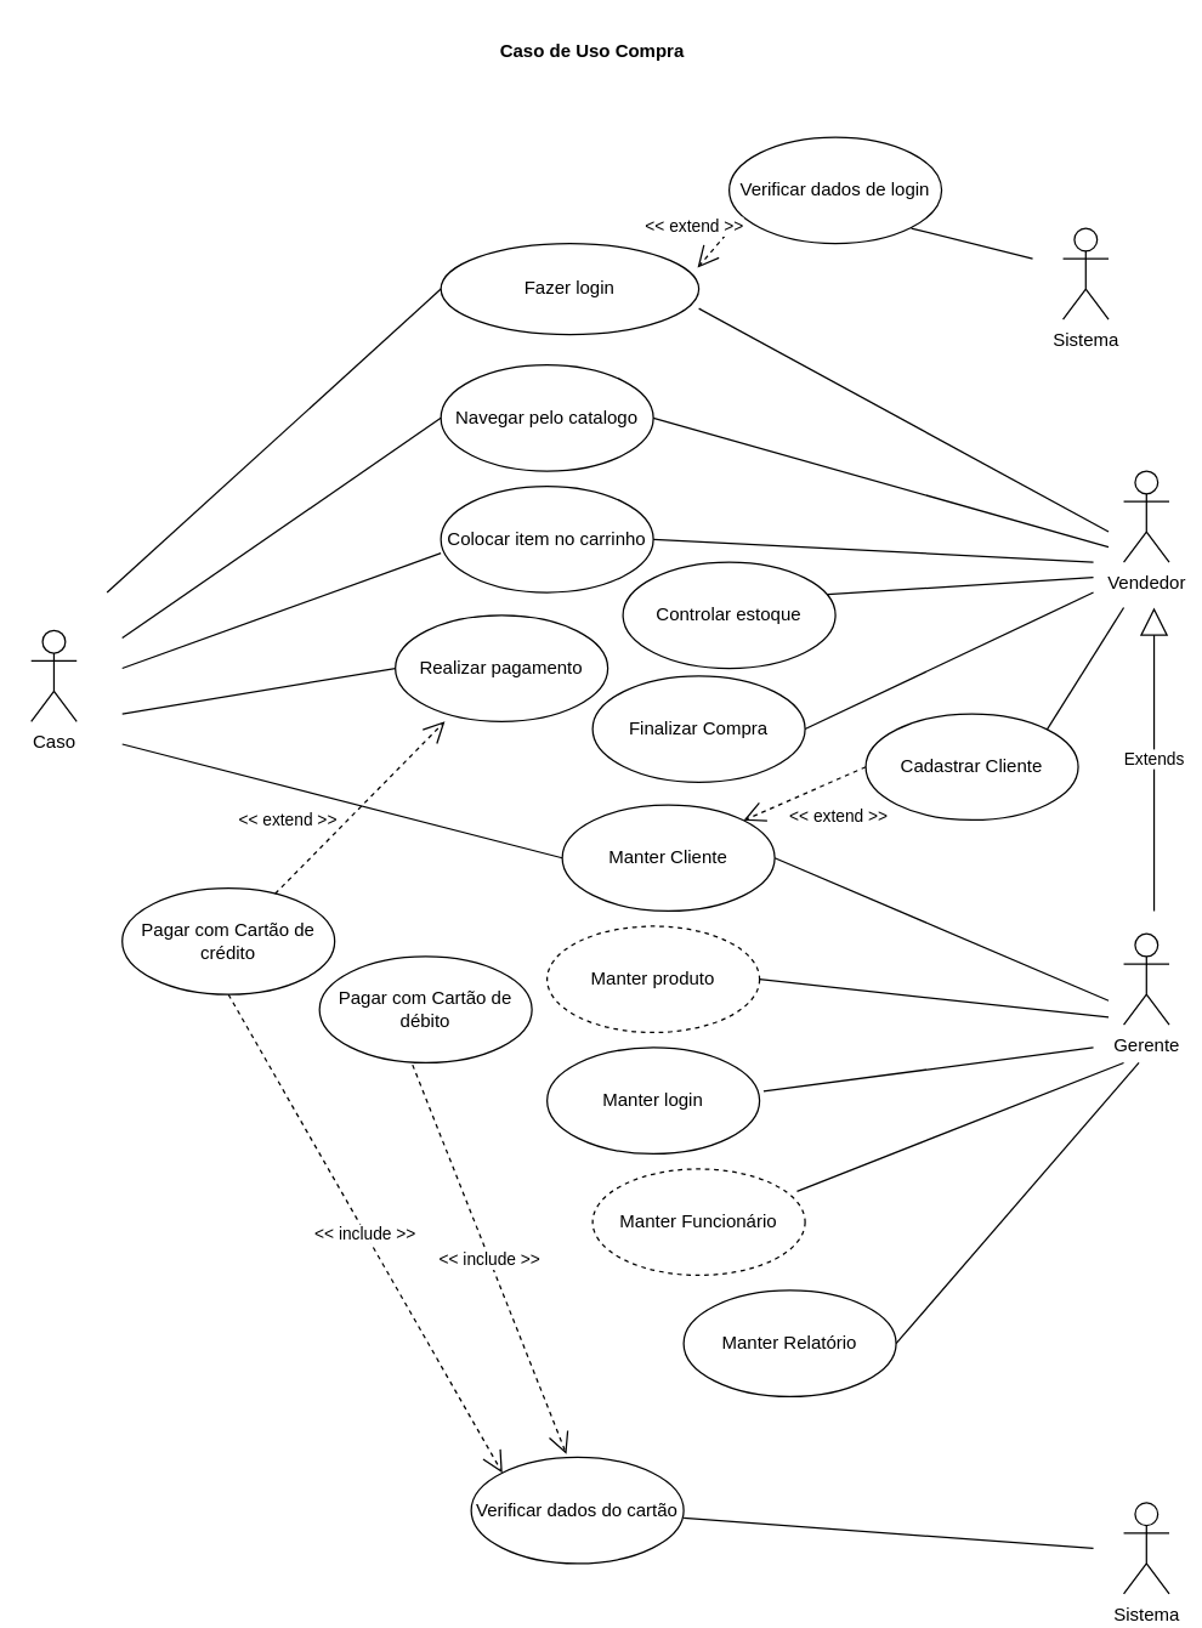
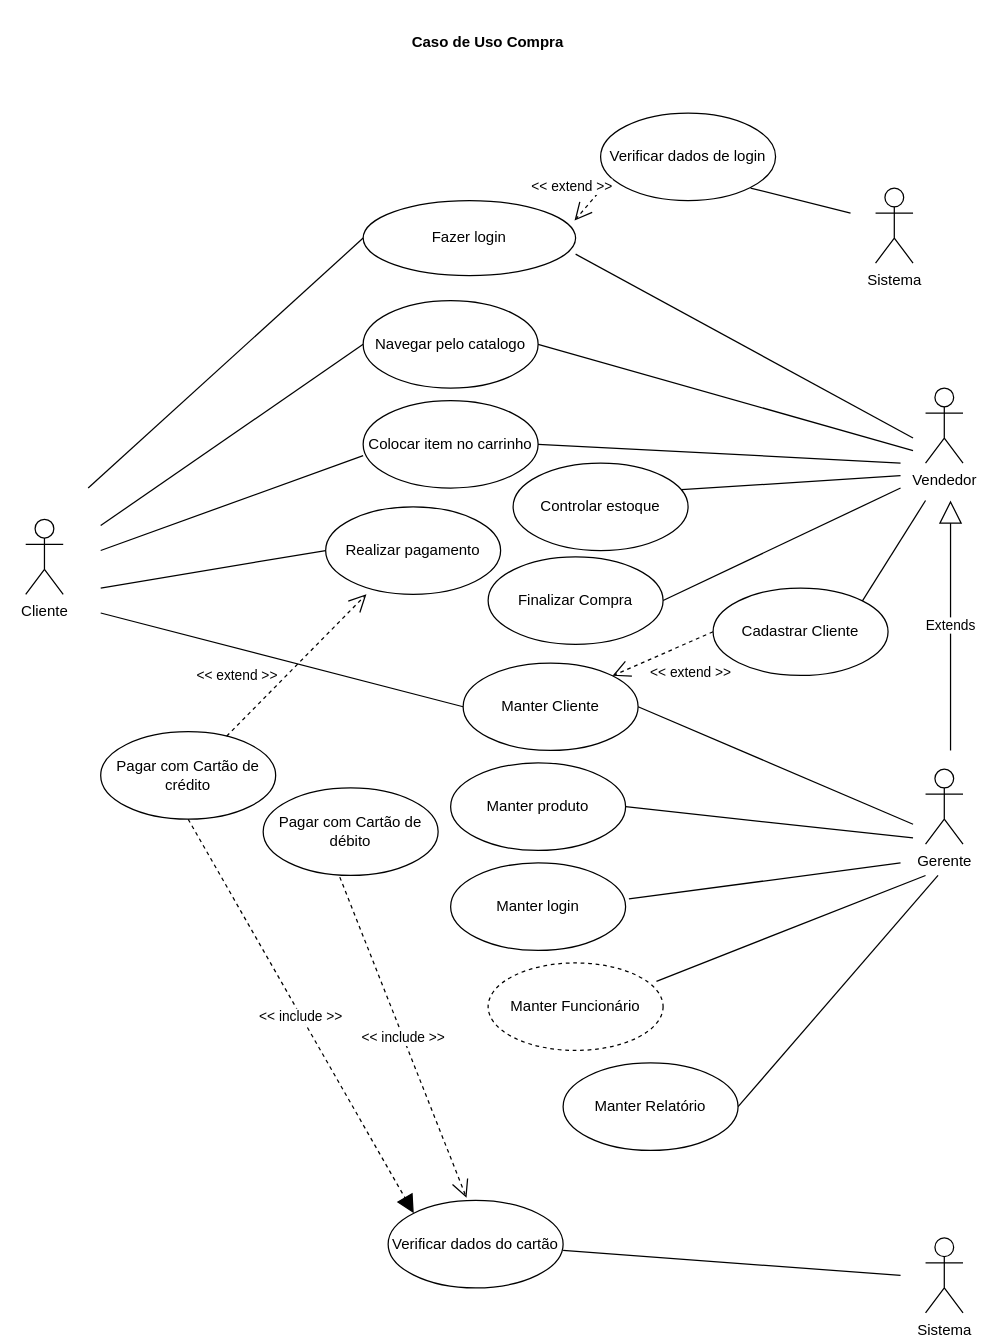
  <mxCell id="0" />
  <mxCell id="1" parent="0" />
- <mxCell id="2" value="Caso" style="shape=umlActor;verticalLabelPosition=bottom;verticalAlign=top;html=1;outlineConnect=0;" parent="1" vertex="1"><mxGeometry x="20" y="415" width="30" height="60" as="geometry" /></mxCell>
+ <mxCell id="2" value="Cliente" style="shape=umlActor;verticalLabelPosition=bottom;verticalAlign=top;html=1;outlineConnect=0;" parent="1" vertex="1"><mxGeometry x="20" y="415" width="30" height="60" as="geometry" /></mxCell>
  <mxCell id="3" value="Vendedor" style="shape=umlActor;verticalLabelPosition=bottom;verticalAlign=top;html=1;outlineConnect=0;" parent="1" vertex="1"><mxGeometry x="740" y="310" width="30" height="60" as="geometry" /></mxCell>
  <mxCell id="4" value="Gerente" style="shape=umlActor;verticalLabelPosition=bottom;verticalAlign=top;html=1;outlineConnect=0;" parent="1" vertex="1"><mxGeometry x="740" y="615" width="30" height="60" as="geometry" /></mxCell>
  <mxCell id="5" value="Sistema" style="shape=umlActor;verticalLabelPosition=bottom;verticalAlign=top;html=1;outlineConnect=0;" parent="1" vertex="1"><mxGeometry x="740" y="990" width="30" height="60" as="geometry" /></mxCell>
  <mxCell id="6" value="Caso de Uso Compra" style="text;align=center;fontStyle=1;verticalAlign=middle;spacingLeft=3;spacingRight=3;strokeColor=none;rotatable=0;points=[[0,0.5],[1,0.5]];portConstraint=eastwest;" parent="1" vertex="1"><mxGeometry x="350" y="20" width="80" height="26" as="geometry" /></mxCell>
  <mxCell id="7" value="Navegar pelo catalogo" style="ellipse;whiteSpace=wrap;html=1;" parent="1" vertex="1"><mxGeometry x="290" y="240" width="140" height="70" as="geometry" /></mxCell>
  <mxCell id="8" value="" style="endArrow=none;html=1;entryX=0;entryY=0.5;entryDx=0;entryDy=0;" parent="1" target="7" edge="1"><mxGeometry width="50" height="50" relative="1" as="geometry"><mxPoint x="80" y="420" as="sourcePoint" /><mxPoint x="130" y="430" as="targetPoint" /></mxGeometry></mxCell>
  <mxCell id="9" value="Extends" style="endArrow=block;endSize=16;endFill=0;html=1;" parent="1" edge="1"><mxGeometry width="160" relative="1" as="geometry"><mxPoint x="760" y="600" as="sourcePoint" /><mxPoint x="760" y="400" as="targetPoint" /></mxGeometry></mxCell>
  <mxCell id="10" value="" style="endArrow=none;html=1;exitX=1;exitY=0.5;exitDx=0;exitDy=0;" parent="1" source="7" edge="1"><mxGeometry width="50" height="50" relative="1" as="geometry"><mxPoint x="370" y="460" as="sourcePoint" /><mxPoint x="730" y="360" as="targetPoint" /></mxGeometry></mxCell>
  <mxCell id="11" value="Fazer login" style="ellipse;whiteSpace=wrap;html=1;" parent="1" vertex="1"><mxGeometry x="290" y="160" width="170" height="60" as="geometry" /></mxCell>
  <mxCell id="12" value="" style="endArrow=none;html=1;entryX=1;entryY=0.714;entryDx=0;entryDy=0;entryPerimeter=0;" parent="1" target="11" edge="1"><mxGeometry width="50" height="50" relative="1" as="geometry"><mxPoint x="730" y="350" as="sourcePoint" /><mxPoint x="500" y="210" as="targetPoint" /></mxGeometry></mxCell>
  <mxCell id="13" value="Manter Relatório" style="ellipse;whiteSpace=wrap;html=1;" parent="1" vertex="1"><mxGeometry x="450" y="850" width="140" height="70" as="geometry" /></mxCell>
  <mxCell id="14" value="Manter Cliente" style="ellipse;whiteSpace=wrap;html=1;" parent="1" vertex="1"><mxGeometry x="370" y="530" width="140" height="70" as="geometry" /></mxCell>
  <mxCell id="15" value="" style="endArrow=none;html=1;entryX=1;entryY=0.5;entryDx=0;entryDy=0;" parent="1" target="14" edge="1"><mxGeometry width="50" height="50" relative="1" as="geometry"><mxPoint x="730" y="659" as="sourcePoint" /><mxPoint x="550" y="530" as="targetPoint" /></mxGeometry></mxCell>
  <mxCell id="16" value="" style="endArrow=none;html=1;exitX=1;exitY=0.5;exitDx=0;exitDy=0;" parent="1" source="13" edge="1"><mxGeometry width="50" height="50" relative="1" as="geometry"><mxPoint x="370" y="640" as="sourcePoint" /><mxPoint x="750" y="700" as="targetPoint" /></mxGeometry></mxCell>
  <mxCell id="17" value="Colocar item no carrinho" style="ellipse;whiteSpace=wrap;html=1;" parent="1" vertex="1"><mxGeometry x="290" y="320" width="140" height="70" as="geometry" /></mxCell>
  <mxCell id="18" value="" style="endArrow=none;html=1;entryX=0;entryY=0.629;entryDx=0;entryDy=0;entryPerimeter=0;" parent="1" target="17" edge="1"><mxGeometry width="50" height="50" relative="1" as="geometry"><mxPoint x="80" y="440" as="sourcePoint" /><mxPoint x="230" y="430" as="targetPoint" /></mxGeometry></mxCell>
  <mxCell id="19" value="" style="endArrow=none;html=1;exitX=1;exitY=0.5;exitDx=0;exitDy=0;" parent="1" source="17" edge="1"><mxGeometry width="50" height="50" relative="1" as="geometry"><mxPoint x="480" y="440" as="sourcePoint" /><mxPoint x="720" y="370" as="targetPoint" /></mxGeometry></mxCell>
  <mxCell id="20" value="Manter Funcionário" style="ellipse;whiteSpace=wrap;html=1;dashed=1;" parent="1" vertex="1"><mxGeometry x="390" y="770" width="140" height="70" as="geometry" /></mxCell>
  <mxCell id="21" value="" style="endArrow=none;html=1;exitX=0.962;exitY=0.21;exitDx=0;exitDy=0;exitPerimeter=0;" parent="1" source="20" edge="1"><mxGeometry width="50" height="50" relative="1" as="geometry"><mxPoint x="560" y="690" as="sourcePoint" /><mxPoint x="740" y="700" as="targetPoint" /></mxGeometry></mxCell>
- <mxCell id="22" value="Manter produto" style="ellipse;whiteSpace=wrap;html=1;dashed=1;" parent="1" vertex="1"><mxGeometry x="360" y="610" width="140" height="70" as="geometry" /></mxCell>
+ <mxCell id="22" value="Manter produto" style="ellipse;whiteSpace=wrap;html=1;" parent="1" vertex="1"><mxGeometry x="360" y="610" width="140" height="70" as="geometry" /></mxCell>
  <mxCell id="23" value="Verificar dados do cartão" style="ellipse;whiteSpace=wrap;html=1;" parent="1" vertex="1"><mxGeometry x="310" y="960" width="140" height="70" as="geometry" /></mxCell>
  <mxCell id="24" value="Pagar com Cartão de crédito" style="ellipse;whiteSpace=wrap;html=1;" parent="1" vertex="1"><mxGeometry x="80" y="585" width="140" height="70" as="geometry" /></mxCell>
  <mxCell id="25" value="Pagar com Cartão de débito" style="ellipse;whiteSpace=wrap;html=1;" parent="1" vertex="1"><mxGeometry x="210" y="630" width="140" height="70" as="geometry" /></mxCell>
  <mxCell id="26" value="Realizar pagamento" style="ellipse;whiteSpace=wrap;html=1;" parent="1" vertex="1"><mxGeometry x="260" y="405" width="140" height="70" as="geometry" /></mxCell>
  <mxCell id="27" value="Controlar estoque" style="ellipse;whiteSpace=wrap;html=1;" parent="1" vertex="1"><mxGeometry x="410" y="370" width="140" height="70" as="geometry" /></mxCell>
  <mxCell id="28" value="Finalizar Compra" style="ellipse;whiteSpace=wrap;html=1;" parent="1" vertex="1"><mxGeometry x="390" y="445" width="140" height="70" as="geometry" /></mxCell>
  <mxCell id="29" value="" style="endArrow=none;html=1;exitX=1;exitY=0.5;exitDx=0;exitDy=0;" parent="1" source="28" edge="1"><mxGeometry width="50" height="50" relative="1" as="geometry"><mxPoint x="540" y="521" as="sourcePoint" /><mxPoint x="720" y="390" as="targetPoint" /></mxGeometry></mxCell>
  <mxCell id="30" value="" style="endArrow=none;html=1;exitX=1;exitY=0.5;exitDx=0;exitDy=0;" parent="1" source="22" edge="1"><mxGeometry width="50" height="50" relative="1" as="geometry"><mxPoint x="370" y="590" as="sourcePoint" /><mxPoint x="730" y="670" as="targetPoint" /></mxGeometry></mxCell>
  <mxCell id="31" value="" style="endArrow=none;html=1;exitX=0.962;exitY=0.305;exitDx=0;exitDy=0;exitPerimeter=0;" parent="1" source="27" edge="1"><mxGeometry width="50" height="50" relative="1" as="geometry"><mxPoint x="370" y="490" as="sourcePoint" /><mxPoint x="720" y="380" as="targetPoint" /></mxGeometry></mxCell>
  <mxCell id="32" value="" style="endArrow=none;html=1;entryX=0;entryY=0.5;entryDx=0;entryDy=0;" parent="1" target="26" edge="1"><mxGeometry width="50" height="50" relative="1" as="geometry"><mxPoint x="80" y="470" as="sourcePoint" /><mxPoint x="420" y="540" as="targetPoint" /></mxGeometry></mxCell>
  <mxCell id="33" value="&amp;lt;&amp;lt; extend &amp;gt;&amp;gt;" style="endArrow=open;endSize=12;dashed=1;html=1;entryX=0.233;entryY=1;entryDx=0;entryDy=0;entryPerimeter=0;" parent="1" source="24" target="26" edge="1"><mxGeometry x="-0.486" y="27" width="160" relative="1" as="geometry"><mxPoint x="310" y="470" as="sourcePoint" /><mxPoint x="470" y="470" as="targetPoint" /><Array as="points" /><mxPoint x="-1" as="offset" /></mxGeometry></mxCell>
  <mxCell id="34" value="&amp;lt;&amp;lt; include &amp;gt;&amp;gt;" style="endArrow=open;endSize=12;dashed=1;html=1;exitX=0.438;exitY=1.019;exitDx=0;exitDy=0;exitPerimeter=0;entryX=0.448;entryY=-0.029;entryDx=0;entryDy=0;entryPerimeter=0;" parent="1" source="25" target="23" edge="1"><mxGeometry width="160" relative="1" as="geometry"><mxPoint x="310" y="870" as="sourcePoint" /><mxPoint x="470" y="870" as="targetPoint" /><Array as="points" /></mxGeometry></mxCell>
- <mxCell id="35" value="&amp;lt;&amp;lt; include &amp;gt;&amp;gt;" style="endArrow=open;endSize=12;dashed=1;html=1;exitX=0.5;exitY=1;exitDx=0;exitDy=0;entryX=0;entryY=0;entryDx=0;entryDy=0;" parent="1" source="24" target="23" edge="1"><mxGeometry width="160" relative="1" as="geometry"><mxPoint x="100" y="610" as="sourcePoint" /><mxPoint x="470" y="770" as="targetPoint" /></mxGeometry></mxCell>
+ <mxCell id="35" value="&amp;lt;&amp;lt; include &amp;gt;&amp;gt;" style="endArrow=block;endSize=12;dashed=1;html=1;exitX=0.5;exitY=1;exitDx=0;exitDy=0;entryX=0;entryY=0;entryDx=0;entryDy=0;" parent="1" source="24" target="23" edge="1"><mxGeometry width="160" relative="1" as="geometry"><mxPoint x="100" y="610" as="sourcePoint" /><mxPoint x="470" y="770" as="targetPoint" /></mxGeometry></mxCell>
  <mxCell id="36" value="" style="endArrow=none;html=1;" parent="1" edge="1"><mxGeometry width="50" height="50" relative="1" as="geometry"><mxPoint x="450" y="1000" as="sourcePoint" /><mxPoint x="720" y="1020" as="targetPoint" /></mxGeometry></mxCell>
  <mxCell id="37" value="" style="endArrow=none;html=1;entryX=0;entryY=0.5;entryDx=0;entryDy=0;" parent="1" target="14" edge="1"><mxGeometry width="50" height="50" relative="1" as="geometry"><mxPoint x="80" y="490" as="sourcePoint" /><mxPoint x="420" y="640" as="targetPoint" /></mxGeometry></mxCell>
  <mxCell id="38" value="Cadastrar Cliente" style="ellipse;whiteSpace=wrap;html=1;" parent="1" vertex="1"><mxGeometry x="570" y="470" width="140" height="70" as="geometry" /></mxCell>
  <mxCell id="39" value="" style="endArrow=none;html=1;exitX=1;exitY=0;exitDx=0;exitDy=0;" parent="1" source="38" edge="1"><mxGeometry width="50" height="50" relative="1" as="geometry"><mxPoint x="370" y="490" as="sourcePoint" /><mxPoint x="740" y="400" as="targetPoint" /></mxGeometry></mxCell>
  <mxCell id="40" value="&amp;lt;&amp;lt; extend &amp;gt;&amp;gt;" style="endArrow=open;endSize=12;dashed=1;html=1;entryX=1;entryY=0;entryDx=0;entryDy=0;exitX=0;exitY=0.5;exitDx=0;exitDy=0;" parent="1" source="38" target="14" edge="1"><mxGeometry x="-0.336" y="23" width="160" relative="1" as="geometry"><mxPoint x="540" y="716.68" as="sourcePoint" /><mxPoint x="608.06" y="560" as="targetPoint" /><Array as="points" /><mxPoint x="-1" as="offset" /></mxGeometry></mxCell>
  <mxCell id="41" value="Manter login" style="ellipse;whiteSpace=wrap;html=1;" parent="1" vertex="1"><mxGeometry x="360" y="690" width="140" height="70" as="geometry" /></mxCell>
  <mxCell id="42" value="" style="endArrow=none;html=1;exitX=1.019;exitY=0.41;exitDx=0;exitDy=0;exitPerimeter=0;" parent="1" source="41" edge="1"><mxGeometry width="50" height="50" relative="1" as="geometry"><mxPoint x="370" y="690" as="sourcePoint" /><mxPoint x="720" y="690" as="targetPoint" /></mxGeometry></mxCell>
  <mxCell id="43" value="Sistema" style="shape=umlActor;verticalLabelPosition=bottom;verticalAlign=top;html=1;outlineConnect=0;" parent="1" vertex="1"><mxGeometry x="700" y="150" width="30" height="60" as="geometry" /></mxCell>
  <mxCell id="44" value="" style="endArrow=none;html=1;" parent="1" edge="1"><mxGeometry width="50" height="50" relative="1" as="geometry"><mxPoint x="600" y="150" as="sourcePoint" /><mxPoint x="680" y="170" as="targetPoint" /></mxGeometry></mxCell>
  <mxCell id="45" value="Verificar dados de login" style="ellipse;whiteSpace=wrap;html=1;" parent="1" vertex="1"><mxGeometry x="480" y="90" width="140" height="70" as="geometry" /></mxCell>
  <mxCell id="46" value="&amp;lt;&amp;lt; extend &amp;gt;&amp;gt;" style="endArrow=open;endSize=12;dashed=1;html=1;entryX=0.995;entryY=0.267;entryDx=0;entryDy=0;exitX=0.038;exitY=0.79;exitDx=0;exitDy=0;entryPerimeter=0;exitPerimeter=0;" parent="1" source="45" target="11" edge="1"><mxGeometry x="0.039" y="-19" width="160" relative="1" as="geometry"><mxPoint x="480" y="60" as="sourcePoint" /><mxPoint x="399.497" y="95.251" as="targetPoint" /><Array as="points" /><mxPoint as="offset" /></mxGeometry></mxCell>
  <mxCell id="47" value="" style="endArrow=none;html=1;entryX=0;entryY=0.5;entryDx=0;entryDy=0;" edge="1" parent="1" target="11"><mxGeometry width="50" height="50" relative="1" as="geometry"><mxPoint x="70" y="390" as="sourcePoint" /><mxPoint x="430" y="320" as="targetPoint" /></mxGeometry></mxCell>
